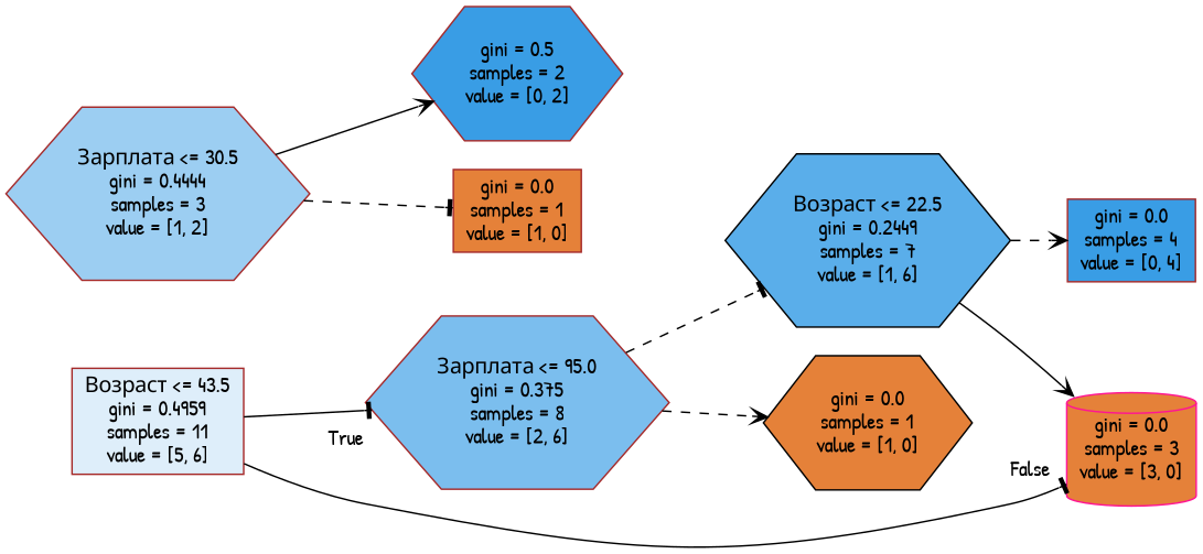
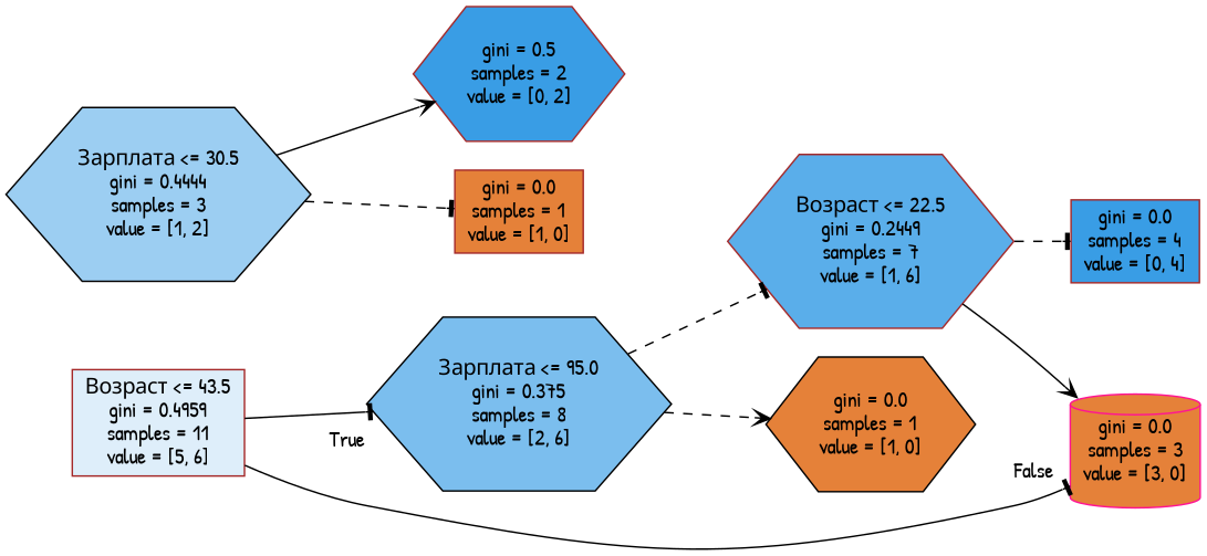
  digraph {
    fontname="Patrick Hand"
    rankdir=LR
    node [color=brown fillcolor="#e58139ff" fontname="Patrick Hand" shape=hexagon style=filled]
    edge [arrowhead=tee fontname="Patrick Hand" style=solid]
    n1 [fillcolor="#399de52a" label="Возраст <= 43.5\ngini = 0.4959\nsamples = 11\nvalue = [5, 6]" shape=box]
-   n2 [fillcolor="#399de5aa" label="Зарплата <= 95.0\ngini = 0.375\nsamples = 8\nvalue = [2, 6]"]
+   n2 [color=black fillcolor="#399de5aa" label="Зарплата <= 95.0\ngini = 0.375\nsamples = 8\nvalue = [2, 6]"]
    n3 [color=deeppink label="gini = 0.0\nsamples = 3\nvalue = [3, 0]" shape=cylinder]
-   n4 [color=black fillcolor="#399de5d4" label="Возраст <= 22.5\ngini = 0.2449\nsamples = 7\nvalue = [1, 6]"]
+   n4 [fillcolor="#399de5d4" label="Возраст <= 22.5\ngini = 0.2449\nsamples = 7\nvalue = [1, 6]"]
    n5 [color=black label="gini = 0.0\nsamples = 1\nvalue = [1, 0]"]
    n6 [fillcolor="#399de5ff" label="gini = 0.0\nsamples = 4\nvalue = [0, 4]" shape=box]
-   n7 [fillcolor="#399de57f" label="Зарплата <= 30.5\ngini = 0.4444\nsamples = 3\nvalue = [1, 2]"]
+   n7 [color=black fillcolor="#399de57f" label="Зарплата <= 30.5\ngini = 0.4444\nsamples = 3\nvalue = [1, 2]"]
    n8 [fillcolor="#399de5ff" label="gini = 0.5\nsamples = 2\nvalue = [0, 2]"]
    n9 [label="gini = 0.0\nsamples = 1\nvalue = [1, 0]" shape=box]
    n1 -> n2 [headlabel=True labelangle=45 labeldistance=2.5]
    n1 -> n3 [headlabel=False labelangle=-45 labeldistance=2.5]
    n2 -> n4 [style=dashed]
    n2 -> n5 [arrowhead=vee style=dashed]
    n4 -> n3 [arrowhead=vee]
-   n4 -> n6 [arrowhead=vee style=dashed]
+   n4 -> n6 [style=dashed]
    n7 -> n8 [arrowhead=vee]
    n7 -> n9 [style=dashed]
  }
